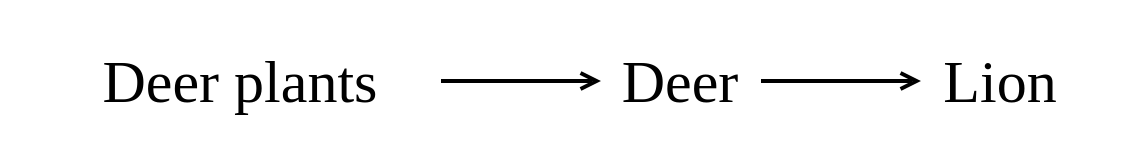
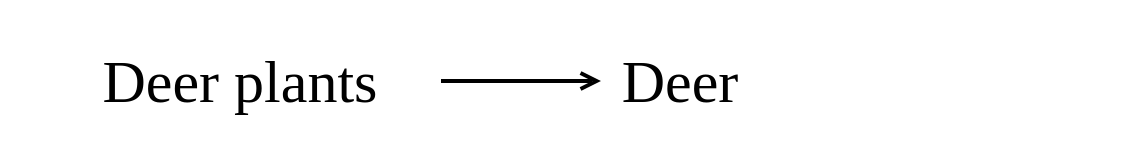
  <mxCell id="0" />
  <mxCell id="1" parent="0" />
  <mxCell id="2" value="" style="edgeStyle=orthogonalEdgeStyle;rounded=0;orthogonalLoop=1;jettySize=auto;html=1;strokeWidth=2;endArrow=open;endFill=0;" edge="1" parent="1" source="3" target="5"><mxGeometry relative="1" as="geometry" /></mxCell>
  <mxCell id="3" value="Deer plants" style="rounded=0;whiteSpace=wrap;html=1;fillColor=none;fontSize=30;fontFamily=Ubuntu Mono;strokeWidth=3;strokeColor=none;" vertex="1" parent="1"><mxGeometry x="20" y="20" width="200" height="40" as="geometry" /></mxCell>
- <mxCell id="4" value="" style="edgeStyle=orthogonalEdgeStyle;rounded=0;orthogonalLoop=1;jettySize=auto;html=1;strokeWidth=2;endArrow=open;endFill=0;" edge="1" parent="1" source="5" target="6"><mxGeometry relative="1" as="geometry" /></mxCell>
  <mxCell id="5" value="Deer" style="rounded=0;whiteSpace=wrap;html=1;fillColor=none;fontSize=30;fontFamily=Ubuntu Mono;strokeWidth=3;strokeColor=none;" vertex="1" parent="1"><mxGeometry x="300" y="20" width="80" height="40" as="geometry" /></mxCell>
- <mxCell id="6" value="Lion" style="rounded=0;whiteSpace=wrap;html=1;fillColor=none;fontSize=30;fontFamily=Ubuntu Mono;strokeWidth=3;strokeColor=none;" vertex="1" parent="1"><mxGeometry x="460" y="20" width="80" height="40" as="geometry" /></mxCell>
